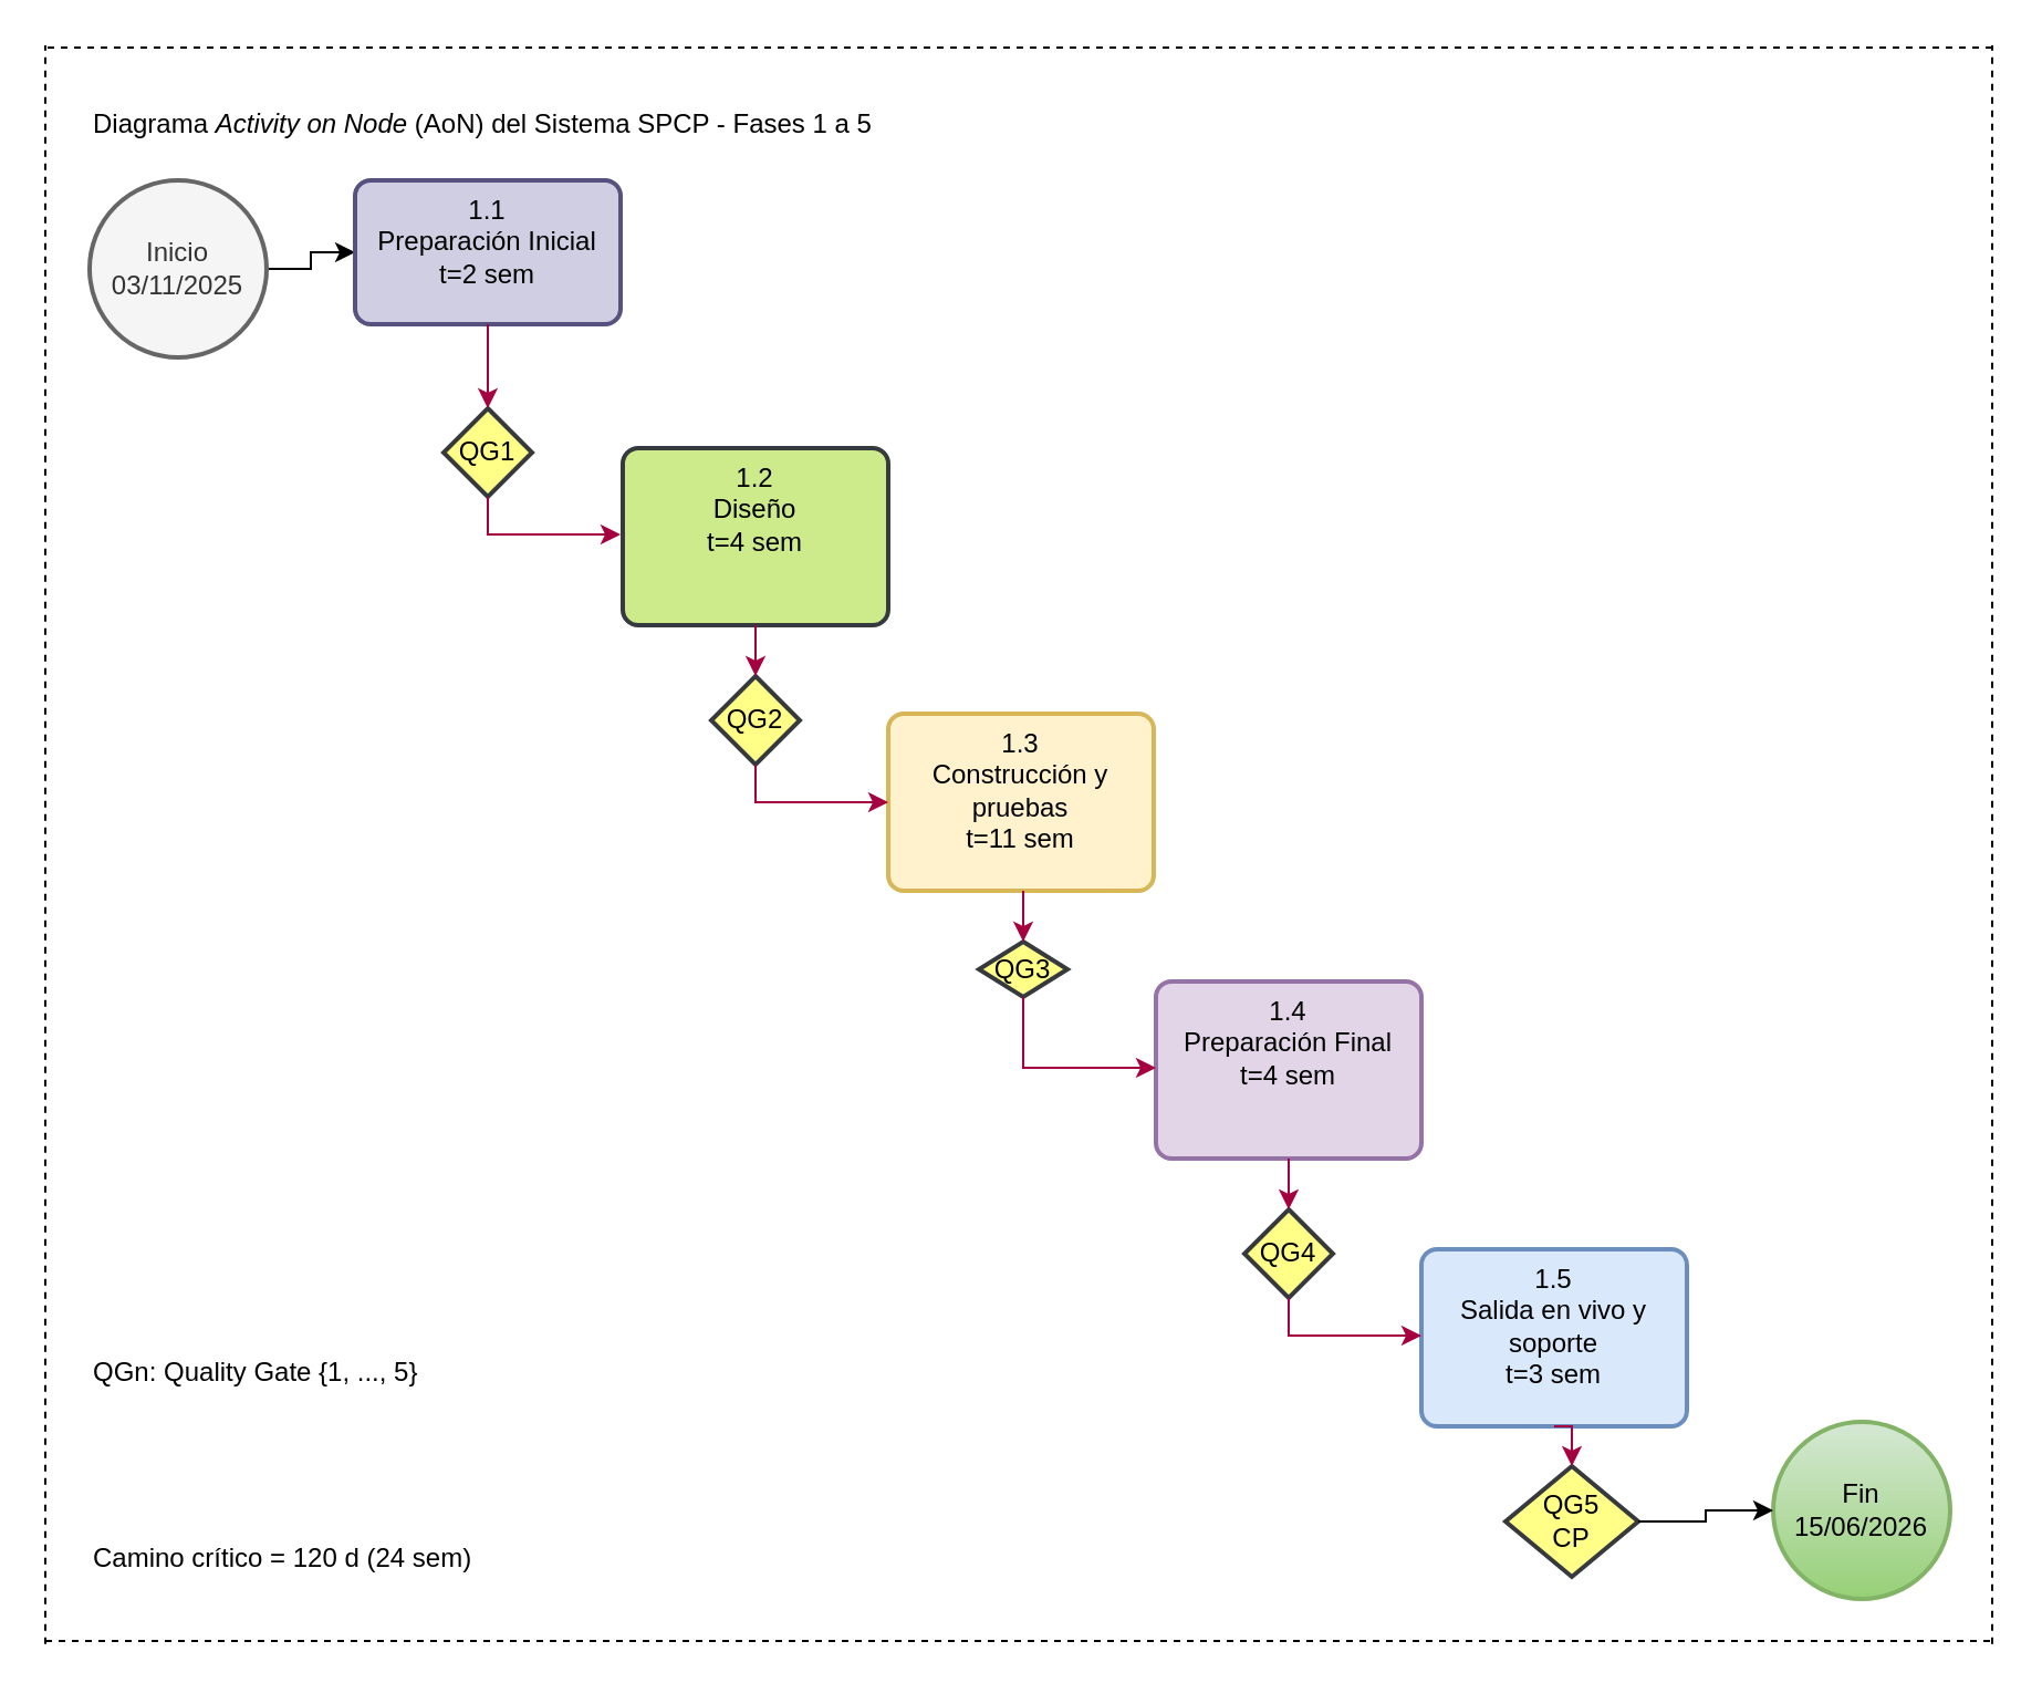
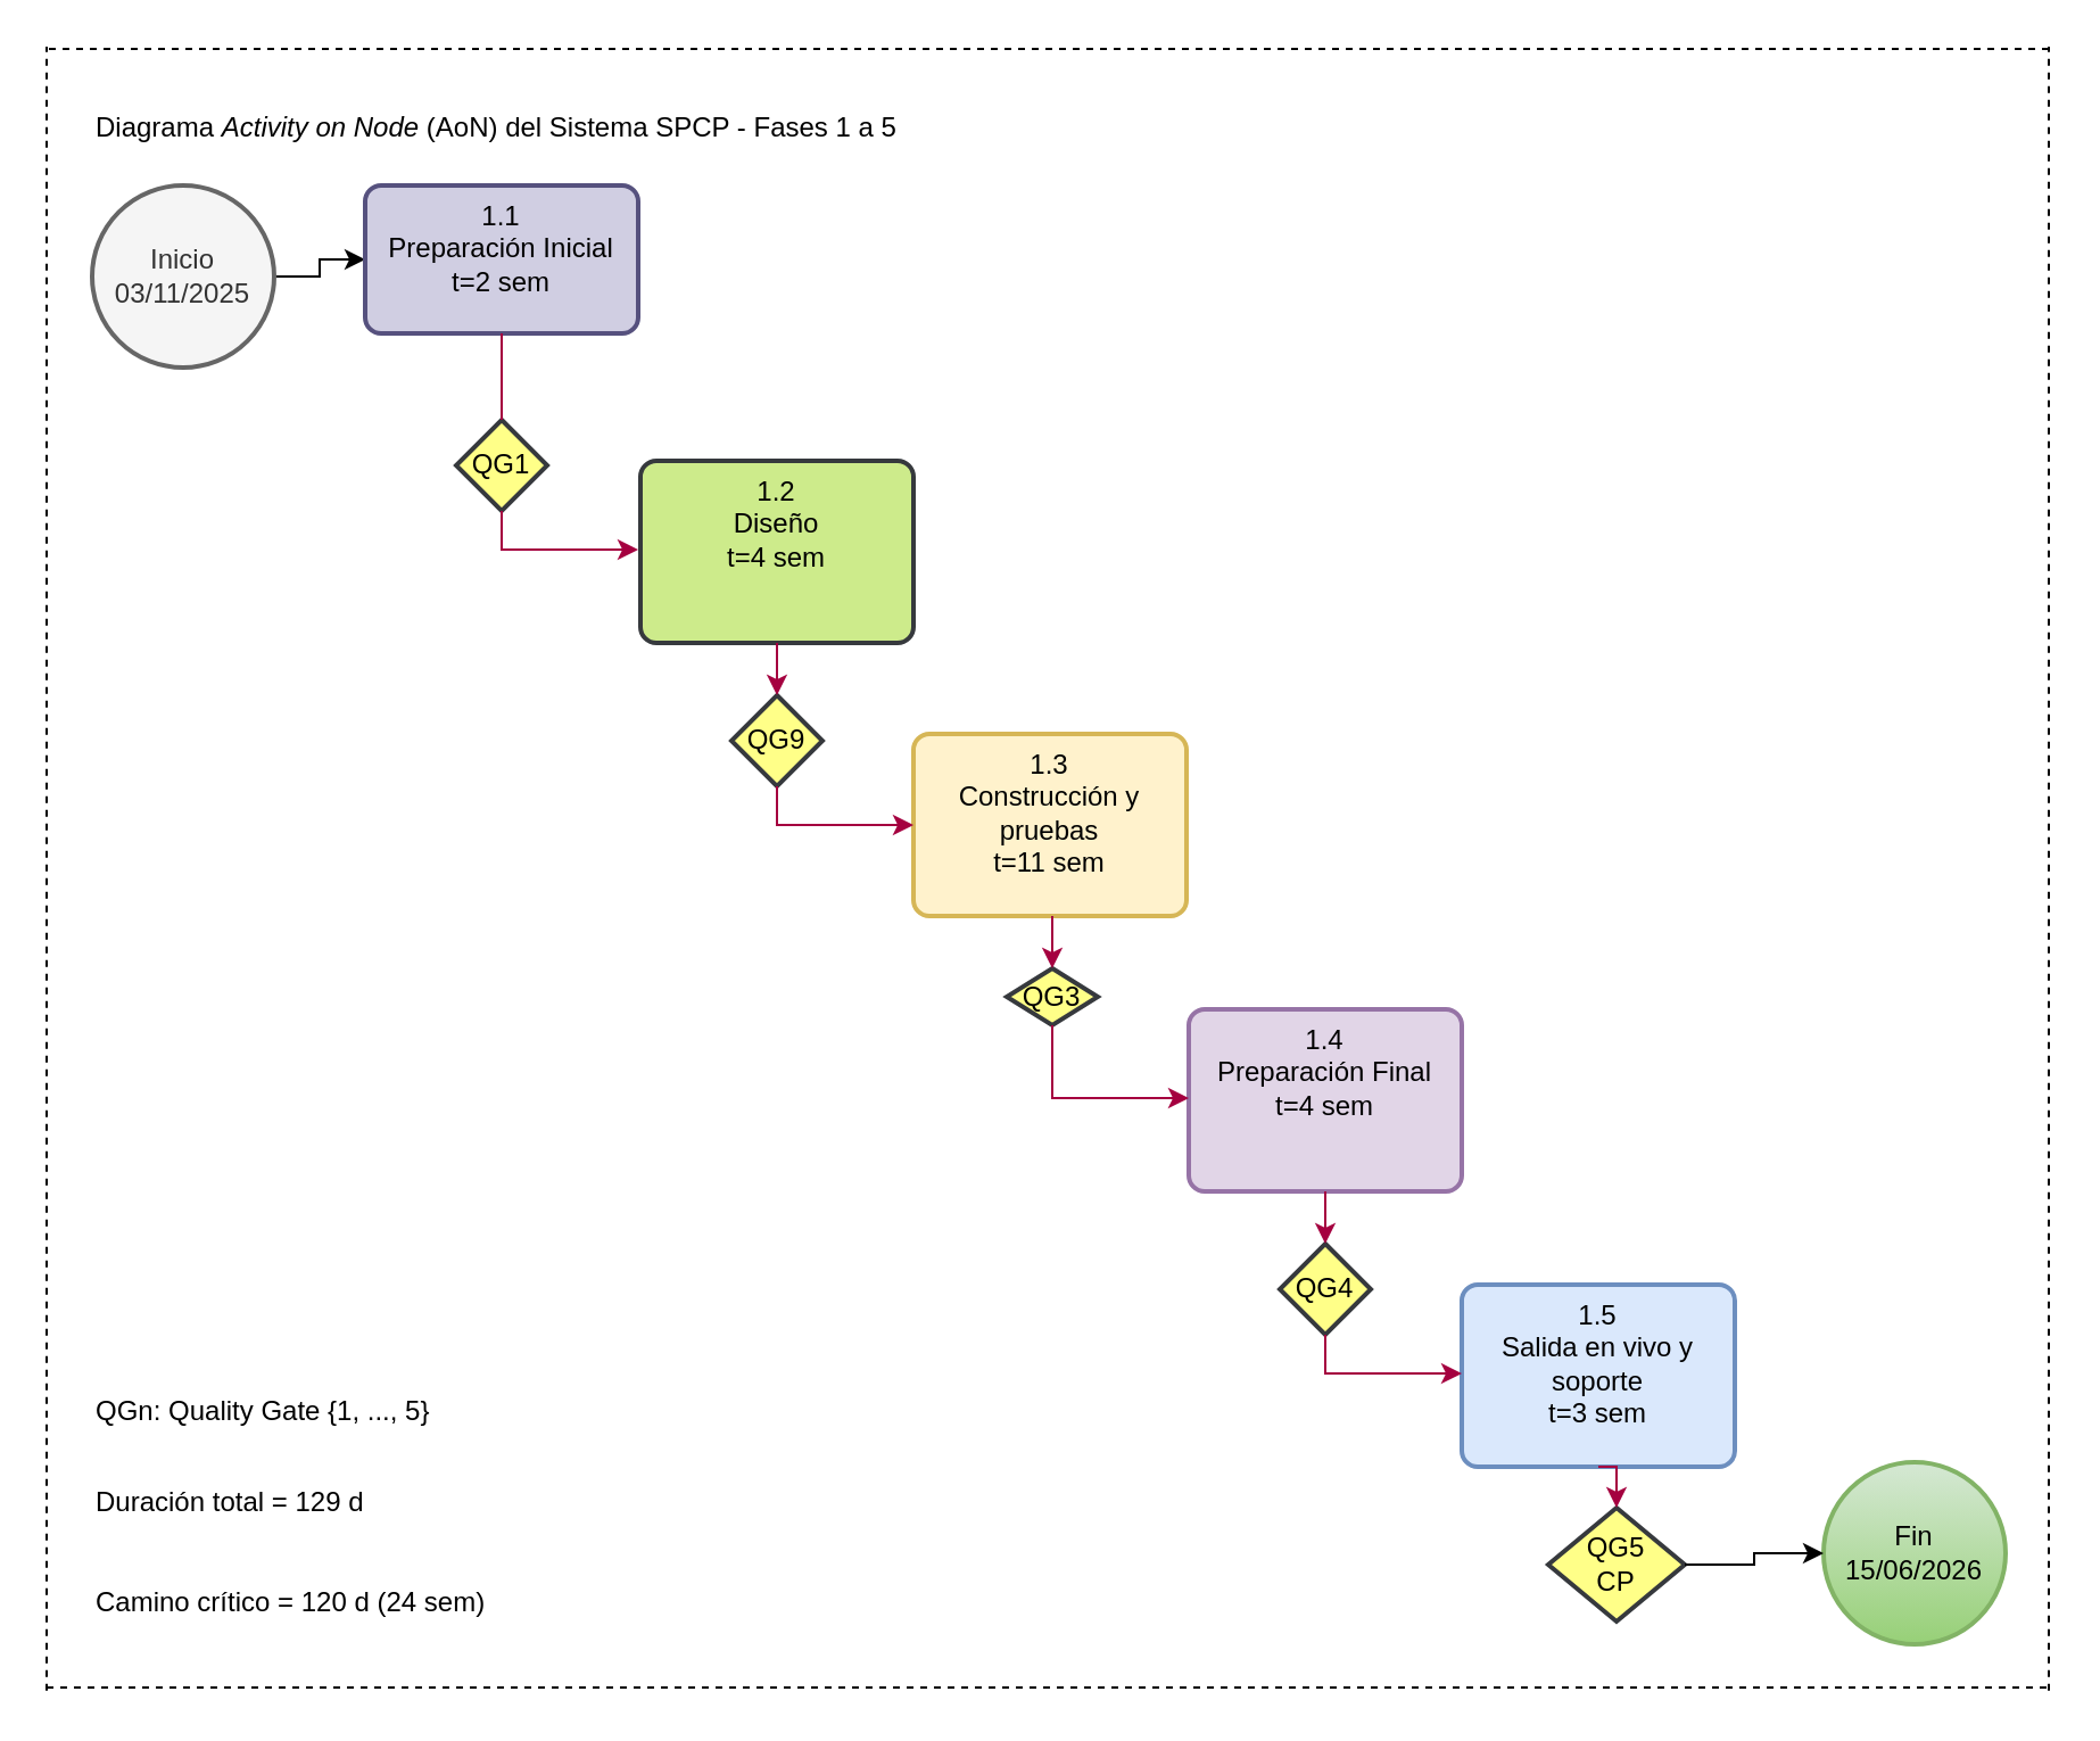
  <mxCell id="0" />
  <mxCell id="1" parent="0" />
  <mxCell id="2" value="Diagrama &lt;i&gt;Activity on Node&lt;/i&gt; (AoN) del Sistema SPCP - Fases 1 a 5" style="text;html=1;align=left;verticalAlign=middle;resizable=0;points=[];autosize=1;strokeColor=none;fillColor=none;" parent="1" vertex="1"><mxGeometry x="40" y="41" width="380" height="30" as="geometry" /></mxCell>
  <mxCell id="3" value="" style="edgeStyle=orthogonalEdgeStyle;rounded=0;orthogonalLoop=1;jettySize=auto;html=1;" parent="1" source="4" target="5" edge="1"><mxGeometry relative="1" as="geometry" /></mxCell>
  <mxCell id="4" value="Inicio&lt;div&gt;03/11/2025&lt;/div&gt;" style="strokeWidth=2;html=1;shape=mxgraph.flowchart.start_2;whiteSpace=wrap;fillColor=#f5f5f5;fontColor=#333333;strokeColor=#666666;" parent="1" vertex="1"><mxGeometry x="40" y="81" width="80" height="80" as="geometry" /></mxCell>
  <mxCell id="5" value="1.1&lt;div&gt;Preparación Inicial&lt;div&gt;t=2 sem&lt;/div&gt;&lt;/div&gt;" style="rounded=1;whiteSpace=wrap;html=1;absoluteArcSize=1;arcSize=14;strokeWidth=2;align=center;verticalAlign=top;fillColor=#d0cee2;strokeColor=#56517e;" parent="1" vertex="1"><mxGeometry x="160" y="81" width="120" height="65" as="geometry" /></mxCell>
  <mxCell id="6" value="" style="edgeStyle=orthogonalEdgeStyle;rounded=0;orthogonalLoop=1;jettySize=auto;html=1;" parent="1" edge="1"><mxGeometry relative="1" as="geometry"><mxPoint x="450" y="271" as="sourcePoint" /></mxGeometry></mxCell>
  <mxCell id="7" value="" style="edgeStyle=orthogonalEdgeStyle;rounded=0;orthogonalLoop=1;jettySize=auto;html=1;" parent="1" edge="1"><mxGeometry relative="1" as="geometry"><mxPoint x="450" y="271" as="sourcePoint" /></mxGeometry></mxCell>
  <mxCell id="8" value="QG1" style="strokeWidth=2;html=1;shape=mxgraph.flowchart.decision;whiteSpace=wrap;fillColor=#ffff88;strokeColor=#36393d;" parent="1" vertex="1"><mxGeometry x="200" y="184" width="40" height="40" as="geometry" /></mxCell>
  <mxCell id="9" value="" style="endArrow=classic;html=1;rounded=0;entryX=0;entryY=0.5;entryDx=0;entryDy=0;exitX=0.5;exitY=1;exitDx=0;exitDy=0;exitPerimeter=0;fillColor=#d80073;strokeColor=#A50040;" parent="1" edge="1" source="8"><mxGeometry width="50" height="50" relative="1" as="geometry"><mxPoint x="90" y="331" as="sourcePoint" /><mxPoint x="280" y="241" as="targetPoint" /><Array as="points"><mxPoint x="220" y="241" /></Array></mxGeometry></mxCell>
  <mxCell id="10" value="1.2&lt;div&gt;Diseño&lt;div&gt;t=4 sem&lt;/div&gt;&lt;/div&gt;" style="rounded=1;whiteSpace=wrap;html=1;absoluteArcSize=1;arcSize=14;strokeWidth=2;align=center;verticalAlign=top;fillColor=#cdeb8b;strokeColor=#36393d;" vertex="1" parent="1"><mxGeometry x="281" y="202" width="120" height="80" as="geometry" /></mxCell>
  <mxCell id="11" value="1.3&lt;div&gt;Construcción y pruebas&lt;div&gt;t=11 sem&lt;/div&gt;&lt;/div&gt;" style="rounded=1;whiteSpace=wrap;html=1;absoluteArcSize=1;arcSize=14;strokeWidth=2;align=center;verticalAlign=top;fillColor=#fff2cc;strokeColor=#d6b656;" vertex="1" parent="1"><mxGeometry x="401" y="322" width="120" height="80" as="geometry" /></mxCell>
  <mxCell id="12" value="1.4&lt;div&gt;Preparación Final&lt;div&gt;t=4 sem&lt;/div&gt;&lt;/div&gt;" style="rounded=1;whiteSpace=wrap;html=1;absoluteArcSize=1;arcSize=14;strokeWidth=2;align=center;verticalAlign=top;fillColor=#e1d5e7;strokeColor=#9673a6;" vertex="1" parent="1"><mxGeometry x="522" y="443" width="120" height="80" as="geometry" /></mxCell>
- <mxCell id="13" value="" style="edgeStyle=orthogonalEdgeStyle;rounded=0;orthogonalLoop=1;jettySize=auto;html=1;exitX=0.5;exitY=1;exitDx=0;exitDy=0;entryX=0.5;entryY=0;entryDx=0;entryDy=0;entryPerimeter=0;fillColor=#d80073;strokeColor=#A50040;" edge="1" parent="1" source="5" target="8"><mxGeometry relative="1" as="geometry"><mxPoint x="160" y="321" as="sourcePoint" /><mxPoint x="200" y="321" as="targetPoint" /></mxGeometry></mxCell>
- <mxCell id="14" value="QG2" style="strokeWidth=2;html=1;shape=mxgraph.flowchart.decision;whiteSpace=wrap;fillColor=#ffff88;strokeColor=#36393d;" vertex="1" parent="1"><mxGeometry x="321" y="305" width="40" height="40" as="geometry" /></mxCell>
+ <mxCell id="13" value="" style="edgeStyle=orthogonalEdgeStyle;rounded=0;orthogonalLoop=1;jettySize=auto;html=1;exitX=0.5;exitY=1;exitDx=0;exitDy=0;entryX=0.5;entryY=0;entryDx=0;entryDy=0;entryPerimeter=0;fillColor=#d80073;strokeColor=#A50040;endArrow=none;" edge="1" parent="1" source="5" target="8"><mxGeometry relative="1" as="geometry"><mxPoint x="160" y="321" as="sourcePoint" /><mxPoint x="200" y="321" as="targetPoint" /></mxGeometry></mxCell>
+ <mxCell id="14" value="QG9" style="strokeWidth=2;html=1;shape=mxgraph.flowchart.decision;whiteSpace=wrap;fillColor=#ffff88;strokeColor=#36393d;" vertex="1" parent="1"><mxGeometry x="321" y="305" width="40" height="40" as="geometry" /></mxCell>
  <mxCell id="15" value="" style="endArrow=classic;html=1;rounded=0;entryX=0;entryY=0.5;entryDx=0;entryDy=0;exitX=0.5;exitY=1;exitDx=0;exitDy=0;exitPerimeter=0;fillColor=#d80073;strokeColor=#A50040;" edge="1" parent="1" source="14"><mxGeometry width="50" height="50" relative="1" as="geometry"><mxPoint x="211" y="452" as="sourcePoint" /><mxPoint x="401" y="362" as="targetPoint" /><Array as="points"><mxPoint x="341" y="362" /></Array></mxGeometry></mxCell>
  <mxCell id="16" value="" style="edgeStyle=orthogonalEdgeStyle;rounded=0;orthogonalLoop=1;jettySize=auto;html=1;exitX=0.5;exitY=1;exitDx=0;exitDy=0;entryX=0.5;entryY=0;entryDx=0;entryDy=0;entryPerimeter=0;fillColor=#d80073;strokeColor=#A50040;" edge="1" parent="1" target="14"><mxGeometry relative="1" as="geometry"><mxPoint x="341" y="282" as="sourcePoint" /><mxPoint x="321" y="442" as="targetPoint" /></mxGeometry></mxCell>
  <mxCell id="17" value="QG3" style="strokeWidth=2;html=1;shape=mxgraph.flowchart.decision;whiteSpace=wrap;fillColor=#ffff88;strokeColor=#36393d;" vertex="1" parent="1"><mxGeometry x="442" y="425" width="40" height="25" as="geometry" /></mxCell>
  <mxCell id="18" value="" style="endArrow=classic;html=1;rounded=0;entryX=0;entryY=0.5;entryDx=0;entryDy=0;exitX=0.5;exitY=1;exitDx=0;exitDy=0;exitPerimeter=0;fillColor=#d80073;strokeColor=#A50040;" edge="1" parent="1" source="17"><mxGeometry width="50" height="50" relative="1" as="geometry"><mxPoint x="332" y="572" as="sourcePoint" /><mxPoint x="522" y="482" as="targetPoint" /><Array as="points"><mxPoint x="462" y="482" /></Array></mxGeometry></mxCell>
  <mxCell id="19" value="" style="edgeStyle=orthogonalEdgeStyle;rounded=0;orthogonalLoop=1;jettySize=auto;html=1;exitX=0.5;exitY=1;exitDx=0;exitDy=0;entryX=0.5;entryY=0;entryDx=0;entryDy=0;entryPerimeter=0;fillColor=#d80073;strokeColor=#A50040;" edge="1" parent="1" target="17"><mxGeometry relative="1" as="geometry"><mxPoint x="462" y="402" as="sourcePoint" /><mxPoint x="442" y="562" as="targetPoint" /></mxGeometry></mxCell>
  <mxCell id="20" value="QGn: Quality Gate {1, ..., 5}" style="text;strokeColor=none;align=left;fillColor=none;html=1;verticalAlign=middle;whiteSpace=wrap;rounded=0;" vertex="1" parent="1"><mxGeometry x="40" y="605" width="180" height="30" as="geometry" /></mxCell>
  <mxCell id="21" value="1.5&lt;div&gt;Salida en vivo y soporte&lt;div&gt;t=3 sem&lt;/div&gt;&lt;/div&gt;" style="rounded=1;whiteSpace=wrap;html=1;absoluteArcSize=1;arcSize=14;strokeWidth=2;align=center;verticalAlign=top;fillColor=#dae8fc;strokeColor=#6c8ebf;" vertex="1" parent="1"><mxGeometry x="642" y="564" width="120" height="80" as="geometry" /></mxCell>
  <mxCell id="22" value="QG4" style="strokeWidth=2;html=1;shape=mxgraph.flowchart.decision;whiteSpace=wrap;fillColor=#ffff88;strokeColor=#36393d;" vertex="1" parent="1"><mxGeometry x="562" y="546" width="40" height="40" as="geometry" /></mxCell>
  <mxCell id="23" value="" style="endArrow=classic;html=1;rounded=0;entryX=0;entryY=0.5;entryDx=0;entryDy=0;exitX=0.5;exitY=1;exitDx=0;exitDy=0;exitPerimeter=0;fillColor=#d80073;strokeColor=#A50040;" edge="1" parent="1" source="22"><mxGeometry width="50" height="50" relative="1" as="geometry"><mxPoint x="452" y="693" as="sourcePoint" /><mxPoint x="642" y="603" as="targetPoint" /><Array as="points"><mxPoint x="582" y="603" /></Array></mxGeometry></mxCell>
  <mxCell id="24" value="" style="edgeStyle=orthogonalEdgeStyle;rounded=0;orthogonalLoop=1;jettySize=auto;html=1;exitX=0.5;exitY=1;exitDx=0;exitDy=0;entryX=0.5;entryY=0;entryDx=0;entryDy=0;entryPerimeter=0;fillColor=#d80073;strokeColor=#A50040;" edge="1" parent="1" target="22"><mxGeometry relative="1" as="geometry"><mxPoint x="582" y="523" as="sourcePoint" /><mxPoint x="562" y="683" as="targetPoint" /></mxGeometry></mxCell>
  <mxCell id="25" value="QG5&lt;div&gt;CP&lt;/div&gt;" style="strokeWidth=2;html=1;shape=mxgraph.flowchart.decision;whiteSpace=wrap;fillColor=#ffff88;strokeColor=#36393d;" vertex="1" parent="1"><mxGeometry x="680" y="662" width="60" height="50" as="geometry" /></mxCell>
  <mxCell id="26" value="" style="edgeStyle=orthogonalEdgeStyle;rounded=0;orthogonalLoop=1;jettySize=auto;html=1;exitX=0.5;exitY=1;exitDx=0;exitDy=0;entryX=0.5;entryY=0;entryDx=0;entryDy=0;entryPerimeter=0;fillColor=#d80073;strokeColor=#A50040;" edge="1" parent="1" source="21" target="25"><mxGeometry relative="1" as="geometry"><mxPoint x="789" y="592" as="sourcePoint" /><mxPoint x="789" y="615" as="targetPoint" /></mxGeometry></mxCell>
  <mxCell id="27" value="&lt;div&gt;Fin&lt;/div&gt;&lt;div&gt;15/06/2026&lt;/div&gt;" style="strokeWidth=2;html=1;shape=mxgraph.flowchart.start_2;whiteSpace=wrap;fillColor=#d5e8d4;strokeColor=#82b366;gradientColor=#97d077;" vertex="1" parent="1"><mxGeometry x="801" y="642" width="80" height="80" as="geometry" /></mxCell>
  <mxCell id="28" value="" style="edgeStyle=orthogonalEdgeStyle;rounded=0;orthogonalLoop=1;jettySize=auto;html=1;exitX=1;exitY=0.5;exitDx=0;exitDy=0;entryX=0;entryY=0.5;entryDx=0;entryDy=0;entryPerimeter=0;exitPerimeter=0;" edge="1" parent="1" source="25" target="27"><mxGeometry relative="1" as="geometry"><mxPoint x="725" y="681" as="sourcePoint" /><mxPoint x="764" y="681" as="targetPoint" /></mxGeometry></mxCell>
+ <mxCell id="29" value="Duración total = 129 d" style="text;strokeColor=none;align=left;fillColor=none;html=1;verticalAlign=middle;whiteSpace=wrap;rounded=0;" vertex="1" parent="1"><mxGeometry x="40" y="645" width="180" height="30" as="geometry" /></mxCell>
  <mxCell id="30" value="Camino crítico = 120 d (24 sem)" style="text;strokeColor=none;align=left;fillColor=none;html=1;verticalAlign=middle;whiteSpace=wrap;rounded=0;" vertex="1" parent="1"><mxGeometry x="40" y="689" width="180" height="30" as="geometry" /></mxCell>
  <mxCell id="31" value="" style="endArrow=none;dashed=1;html=1;rounded=0;" edge="1" parent="1"><mxGeometry width="50" height="50" relative="1" as="geometry"><mxPoint x="20" y="742.353" as="sourcePoint" /><mxPoint x="20" y="20" as="targetPoint" /></mxGeometry></mxCell>
  <mxCell id="32" value="" style="endArrow=none;dashed=1;html=1;rounded=0;" edge="1" parent="1"><mxGeometry width="50" height="50" relative="1" as="geometry"><mxPoint x="900" y="742.353" as="sourcePoint" /><mxPoint x="900" y="20" as="targetPoint" /></mxGeometry></mxCell>
  <mxCell id="33" value="" style="endArrow=none;dashed=1;html=1;rounded=0;" edge="1" parent="1"><mxGeometry width="50" height="50" relative="1" as="geometry"><mxPoint x="20" y="741" as="sourcePoint" /><mxPoint x="900" y="741" as="targetPoint" /></mxGeometry></mxCell>
  <mxCell id="34" value="" style="endArrow=none;dashed=1;html=1;rounded=0;" edge="1" parent="1"><mxGeometry width="50" height="50" relative="1" as="geometry"><mxPoint x="21" y="21" as="sourcePoint" /><mxPoint x="901" y="21" as="targetPoint" /></mxGeometry></mxCell>
